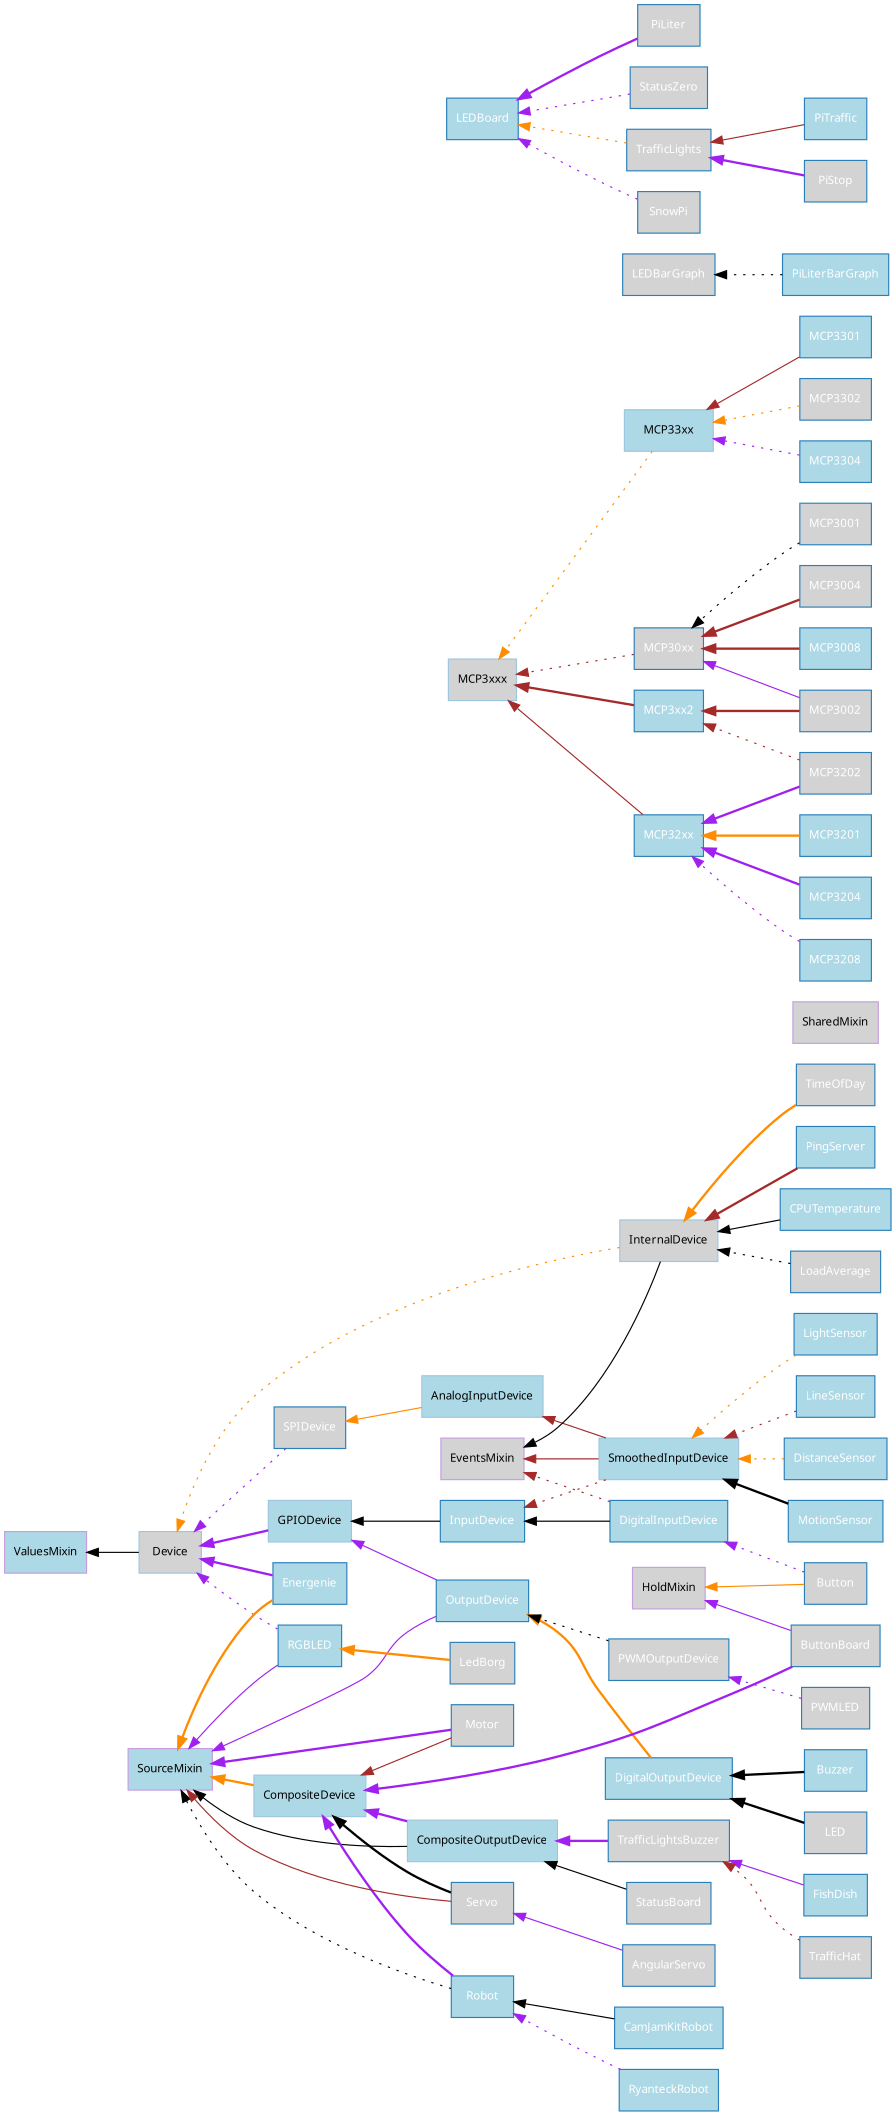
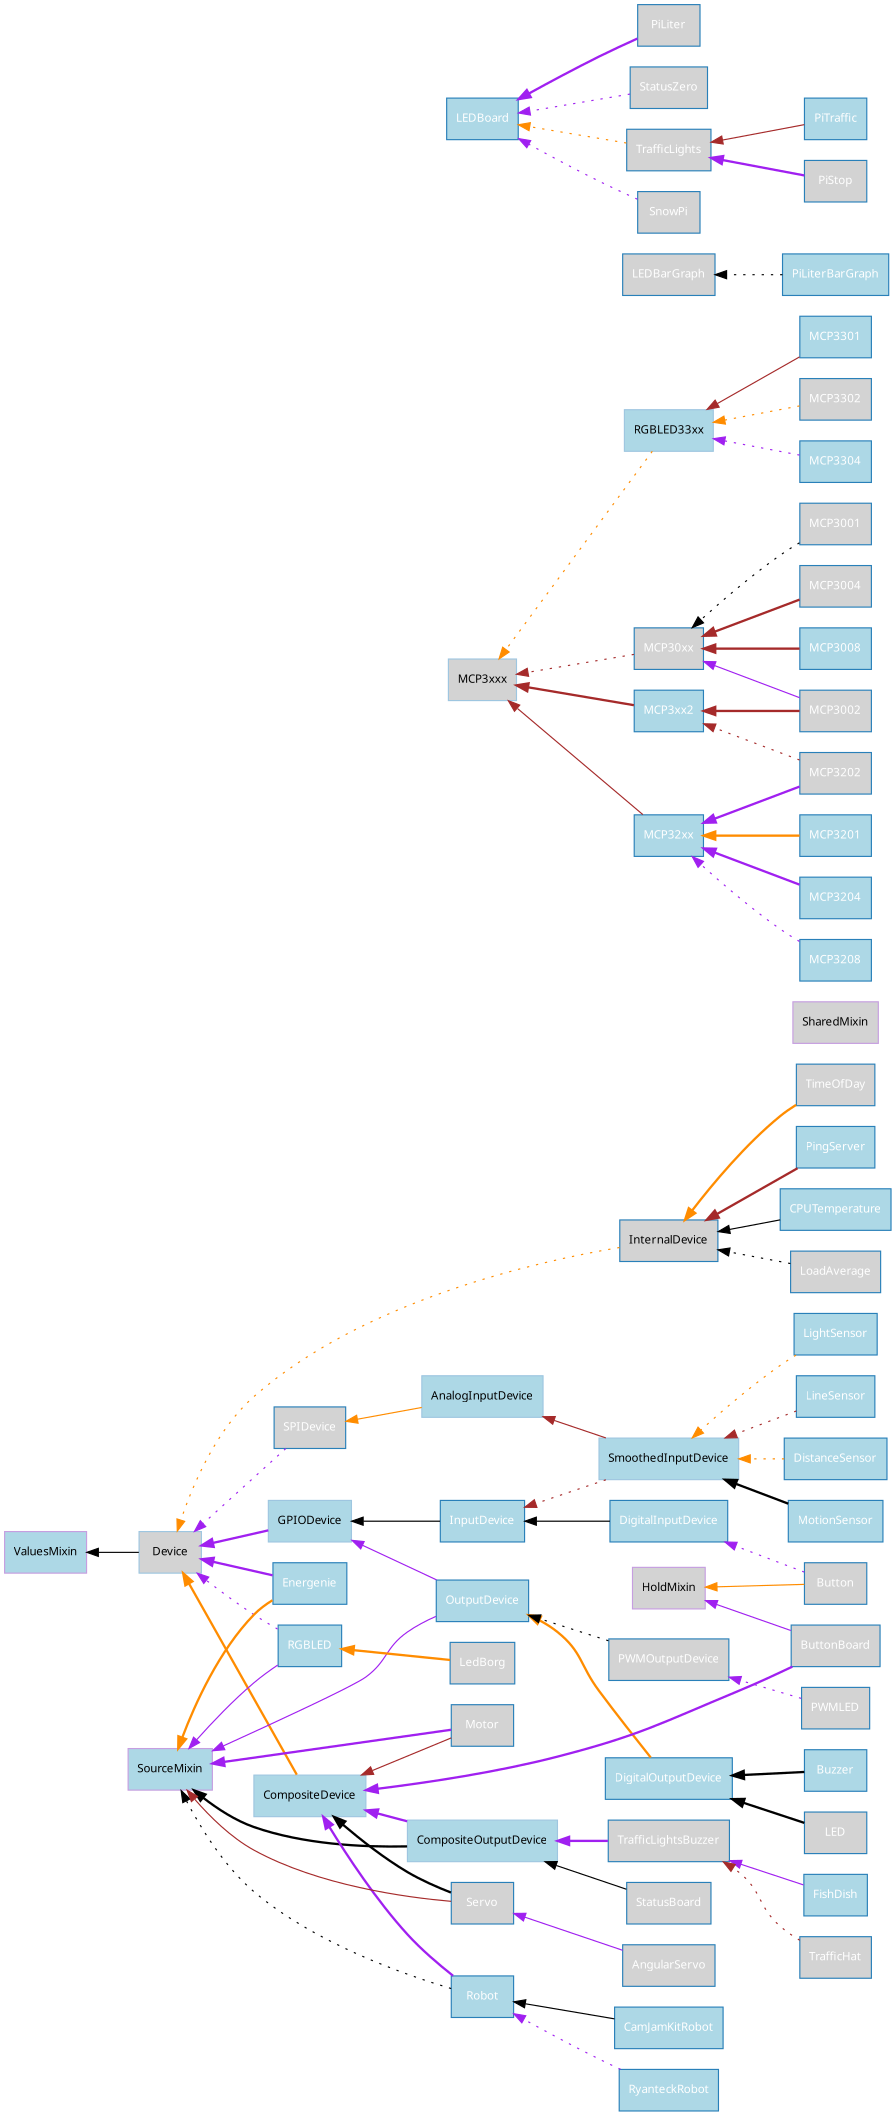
  digraph {
    rankdir=RL
    node [color="#2980b9" fillcolor=lightblue fontcolor="#ffffff" fontname=Sans fontsize=10 shape=rect style=filled]
    edge [color=purple style=bold]
    ValuesMixin [color="#c69ee0" fontcolor="#000000"]
    SourceMixin [color="#c69ee0" fontcolor="#000000"]
    SharedMixin [color="#c69ee0" fillcolor=lightgrey fontcolor="#000000"]
-   EventsMixin [color="#c69ee0" fillcolor=lightgrey fontcolor="#000000"]
    HoldMixin [color="#c69ee0" fillcolor=lightgrey fontcolor="#000000"]
    Device [color="#9ec6e0" fillcolor=lightgrey fontcolor="#000000"]
    GPIODevice [color="#9ec6e0" fontcolor="#000000"]
    SmoothedInputDevice [color="#9ec6e0" fontcolor="#000000"]
    InputDevice
    AnalogInputDevice [color="#9ec6e0" fontcolor="#000000"]
    SPIDevice [fillcolor=lightgrey]
    MCP3xxx [color="#9ec6e0" fillcolor=lightgrey fontcolor="#000000"]
-   MCP33xx [color="#9ec6e0" fontcolor="#000000"]
+   MCP33xx [color="#9ec6e0" fontcolor="#000000" label=RGBLED33xx]
    CompositeDevice [color="#9ec6e0" fontcolor="#000000"]
    CompositeOutputDevice [color="#9ec6e0" fontcolor="#000000"]
-   InternalDevice [color="#9ec6e0" fillcolor=lightgrey fontcolor="#000000"]
+   InternalDevice [fillcolor=lightgrey fontcolor="#000000"]
    DigitalInputDevice
    Button [fillcolor=lightgrey]
    MotionSensor
    LightSensor
    LineSensor
    DistanceSensor
    OutputDevice
    DigitalOutputDevice
    LED [fillcolor=lightgrey]
    Buzzer
    PWMOutputDevice [fillcolor=lightgrey]
    PWMLED [fillcolor=lightgrey]
    RGBLED
    MCP30xx [fillcolor=lightgrey]
    MCP32xx
    MCP3xx2
    MCP3001 [fillcolor=lightgrey]
    MCP3002 [fillcolor=lightgrey]
    MCP3004 [fillcolor=lightgrey]
    MCP3008
    MCP3201
    MCP3202 [fillcolor=lightgrey]
    MCP3204
    MCP3208
    MCP3301
    MCP3302 [fillcolor=lightgrey]
    MCP3304
    LEDBarGraph [fillcolor=lightgrey]
    LedBorg [fillcolor=lightgrey]
    ButtonBoard [fillcolor=lightgrey]
    PiLiter [fillcolor=lightgrey]
    LEDBoard
    PiLiterBarGraph
    StatusZero [fillcolor=lightgrey]
    TrafficLights [fillcolor=lightgrey]
    SnowPi [fillcolor=lightgrey]
    PiTraffic
    PiStop [fillcolor=lightgrey]
    TrafficLightsBuzzer [fillcolor=lightgrey]
    StatusBoard [fillcolor=lightgrey]
    FishDish
    TrafficHat [fillcolor=lightgrey]
    Robot
    Energenie
    RyanteckRobot
    CamJamKitRobot
    Motor [fillcolor=lightgrey]
    Servo [fillcolor=lightgrey]
    AngularServo [fillcolor=lightgrey]
    TimeOfDay [fillcolor=lightgrey]
    PingServer
    CPUTemperature
    LoadAverage [fillcolor=lightgrey]
    Device -> ValuesMixin [color=black style=solid]
    GPIODevice -> Device
-   SmoothedInputDevice -> EventsMixin [color=brown style=solid]
    SmoothedInputDevice -> InputDevice [color=brown style=dotted]
    SmoothedInputDevice -> AnalogInputDevice [color=brown style=solid]
    InputDevice -> GPIODevice [color=black style=solid]
    AnalogInputDevice -> SPIDevice [color=darkorange style=solid]
    SPIDevice -> Device [style=dotted]
    MCP33xx -> MCP3xxx [color=darkorange style=dotted]
-   CompositeDevice -> SourceMixin [color=darkorange]
-   CompositeOutputDevice -> SourceMixin [color=black style=solid]
+   CompositeDevice -> Device [color=darkorange]
+   CompositeOutputDevice -> SourceMixin [color=black]
    CompositeOutputDevice -> CompositeDevice
-   InternalDevice -> EventsMixin [color=black style=solid]
    InternalDevice -> Device [color=darkorange style=dotted]
-   DigitalInputDevice -> EventsMixin [color=brown style=dotted]
    DigitalInputDevice -> InputDevice [color=black style=solid]
    Button -> HoldMixin [color=darkorange style=solid]
    Button -> DigitalInputDevice [style=dotted]
    MotionSensor -> SmoothedInputDevice [color=black]
    LightSensor -> SmoothedInputDevice [color=darkorange style=dotted]
    LineSensor -> SmoothedInputDevice [color=brown style=dotted]
    DistanceSensor -> SmoothedInputDevice [color=darkorange style=dotted]
    OutputDevice -> SourceMixin [style=solid]
    OutputDevice -> GPIODevice [style=solid]
    DigitalOutputDevice -> OutputDevice [color=darkorange]
    LED -> DigitalOutputDevice [color=black]
    Buzzer -> DigitalOutputDevice [color=black]
    PWMOutputDevice -> OutputDevice [color=black style=dotted]
    PWMLED -> PWMOutputDevice [style=dotted]
    RGBLED -> SourceMixin [style=solid]
    RGBLED -> Device [style=dotted]
    MCP30xx -> MCP3xxx [color=brown style=dotted]
    MCP32xx -> MCP3xxx [color=brown style=solid]
    MCP3xx2 -> MCP3xxx [color=brown]
    MCP3001 -> MCP30xx [color=black style=dotted]
    MCP3002 -> MCP30xx [style=solid]
    MCP3002 -> MCP3xx2 [color=brown]
    MCP3004 -> MCP30xx [color=brown]
    MCP3008 -> MCP30xx [color=brown]
    MCP3201 -> MCP32xx [color=darkorange]
    MCP3202 -> MCP32xx
    MCP3202 -> MCP3xx2 [color=brown style=dotted]
    MCP3204 -> MCP32xx
    MCP3208 -> MCP32xx [style=dotted]
    MCP3301 -> MCP33xx [color=brown style=solid]
    MCP3302 -> MCP33xx [color=darkorange style=dotted]
    MCP3304 -> MCP33xx [style=dotted]
    LedBorg -> RGBLED [color=darkorange]
    ButtonBoard -> HoldMixin [style=solid]
    ButtonBoard -> CompositeDevice
    PiLiter -> LEDBoard
    PiLiterBarGraph -> LEDBarGraph [color=black style=dotted]
    StatusZero -> LEDBoard [style=dotted]
    TrafficLights -> LEDBoard [color=darkorange style=dotted]
    SnowPi -> LEDBoard [style=dotted]
    PiTraffic -> TrafficLights [color=brown style=solid]
    PiStop -> TrafficLights
    TrafficLightsBuzzer -> CompositeOutputDevice
    StatusBoard -> CompositeOutputDevice [color=black style=solid]
    FishDish -> TrafficLightsBuzzer [style=solid]
    TrafficHat -> TrafficLightsBuzzer [color=brown style=dotted]
    Robot -> SourceMixin [color=black style=dotted]
    Robot -> CompositeDevice
    Energenie -> SourceMixin [color=darkorange]
    Energenie -> Device
    RyanteckRobot -> Robot [style=dotted]
    CamJamKitRobot -> Robot [color=black style=solid]
    Motor -> SourceMixin
    Motor -> CompositeDevice [color=brown style=solid]
    Servo -> SourceMixin [color=brown style=solid]
    Servo -> CompositeDevice [color=black]
    AngularServo -> Servo [style=solid]
    TimeOfDay -> InternalDevice [color=darkorange]
    PingServer -> InternalDevice [color=brown]
    CPUTemperature -> InternalDevice [color=black style=solid]
    LoadAverage -> InternalDevice [color=black style=dotted]
  }
